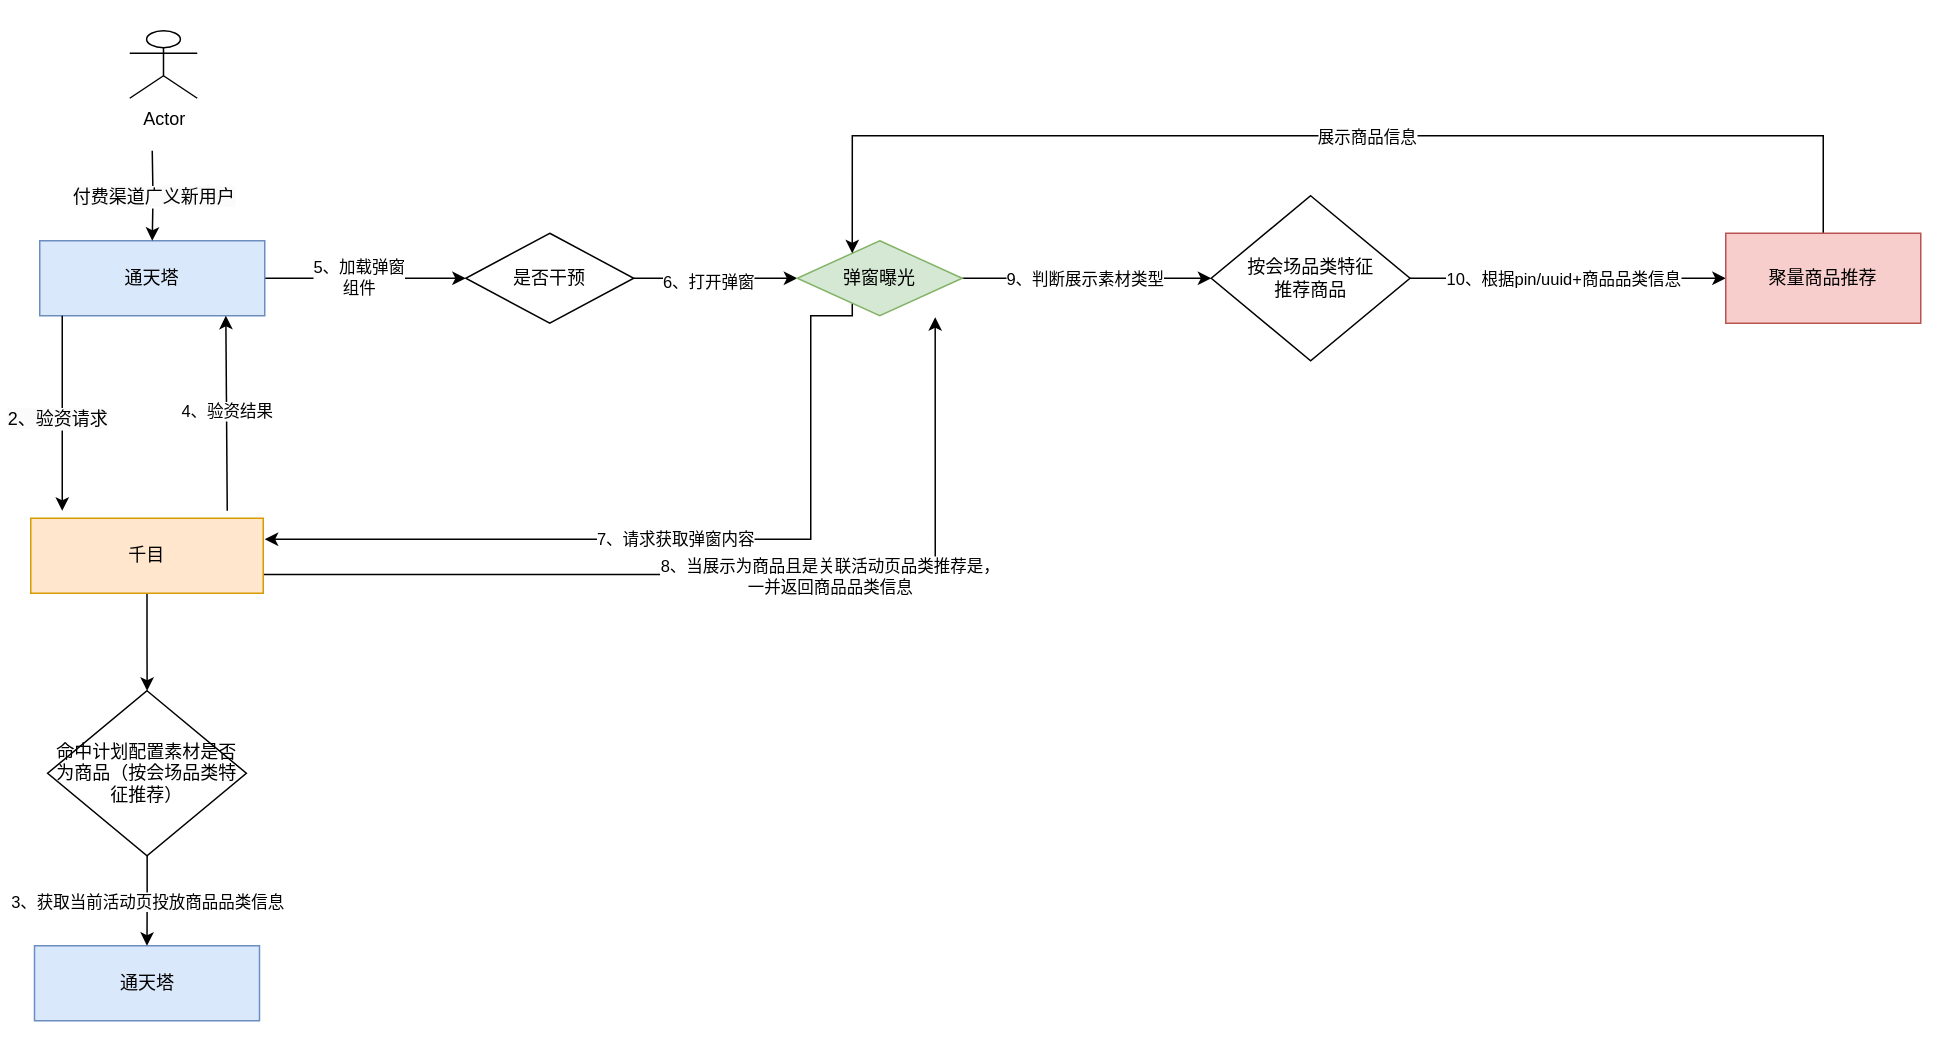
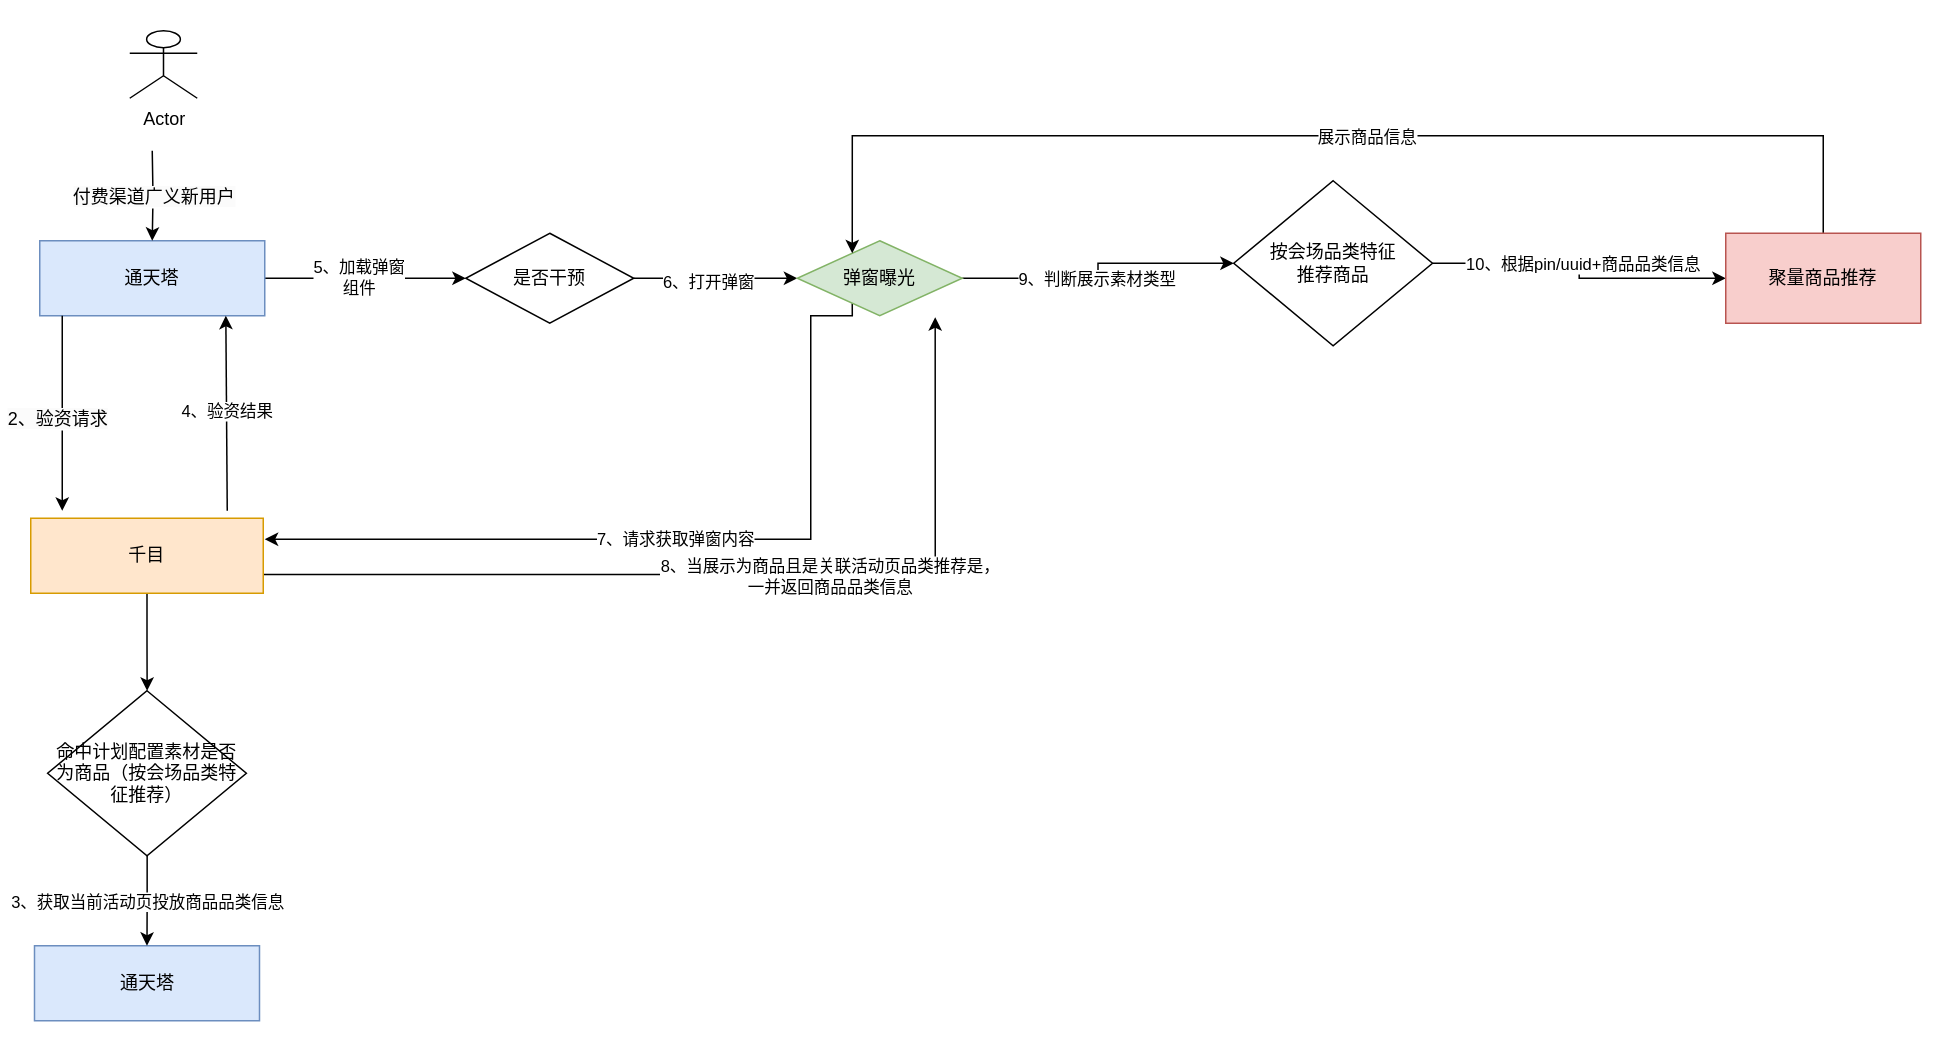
  <mxCell id="0" />
  <mxCell id="1" parent="0" />
  <mxCell id="2" value="5、加载弹窗&lt;br&gt;组件" style="edgeStyle=orthogonalEdgeStyle;rounded=0;orthogonalLoop=1;jettySize=auto;html=1;entryX=0;entryY=0.5;entryDx=0;entryDy=0;" edge="1" parent="1" source="3" target="14"><mxGeometry x="-0.053" relative="1" as="geometry"><mxPoint x="241" y="185" as="targetPoint" /><mxPoint as="offset" /></mxGeometry></mxCell>
  <mxCell id="3" value="通天塔" style="rounded=0;whiteSpace=wrap;html=1;fillColor=#dae8fc;strokeColor=#6c8ebf;" vertex="1" parent="1"><mxGeometry x="26" y="160" width="150" height="50" as="geometry" /></mxCell>
  <mxCell id="4" value="" style="edgeStyle=orthogonalEdgeStyle;rounded=0;orthogonalLoop=1;jettySize=auto;html=1;" edge="1" parent="1" target="3"><mxGeometry relative="1" as="geometry"><mxPoint x="101" y="100" as="sourcePoint" /></mxGeometry></mxCell>
  <mxCell id="5" value="&lt;span style=&quot;font-size: 12px; background-color: rgb(251, 251, 251);&quot;&gt;付费渠道广义新用户&lt;/span&gt;" style="edgeLabel;html=1;align=center;verticalAlign=middle;resizable=0;points=[];" vertex="1" connectable="0" parent="4"><mxGeometry x="-0.64" y="-2" relative="1" as="geometry"><mxPoint x="2" y="19" as="offset" /></mxGeometry></mxCell>
  <mxCell id="6" value="Actor" style="shape=umlActor;verticalLabelPosition=bottom;verticalAlign=top;html=1;outlineConnect=0;" vertex="1" parent="1"><mxGeometry x="86" y="20" width="45" height="45" as="geometry" /></mxCell>
  <mxCell id="7" value="" style="edgeStyle=orthogonalEdgeStyle;rounded=0;orthogonalLoop=1;jettySize=auto;html=1;" edge="1" parent="1" source="10" target="26"><mxGeometry relative="1" as="geometry" /></mxCell>
  <mxCell id="8" style="edgeStyle=orthogonalEdgeStyle;rounded=0;orthogonalLoop=1;jettySize=auto;html=1;exitX=1;exitY=0.75;exitDx=0;exitDy=0;entryX=0.836;entryY=1.02;entryDx=0;entryDy=0;entryPerimeter=0;" edge="1" parent="1" source="10" target="18"><mxGeometry relative="1" as="geometry" /></mxCell>
  <mxCell id="9" value="8、当展示为商品且是关联活动页品类推荐是，&lt;br&gt;一并返回商品品类信息" style="edgeLabel;html=1;align=center;verticalAlign=middle;resizable=0;points=[];" vertex="1" connectable="0" parent="8"><mxGeometry x="0.217" relative="1" as="geometry"><mxPoint y="1" as="offset" /></mxGeometry></mxCell>
  <mxCell id="10" value="千目" style="rounded=0;whiteSpace=wrap;html=1;fillColor=#ffe6cc;strokeColor=#d79b00;" vertex="1" parent="1"><mxGeometry x="20" y="345" width="155" height="50" as="geometry" /></mxCell>
  <mxCell id="11" style="edgeStyle=orthogonalEdgeStyle;rounded=0;orthogonalLoop=1;jettySize=auto;html=1;entryX=0;entryY=0.5;entryDx=0;entryDy=0;" edge="1" parent="1" source="14" target="18"><mxGeometry relative="1" as="geometry" /></mxCell>
  <mxCell id="12" value="4、" style="edgeLabel;html=1;align=center;verticalAlign=middle;resizable=0;points=[];" vertex="1" connectable="0" parent="11"><mxGeometry y="4" relative="1" as="geometry"><mxPoint x="-7" y="4" as="offset" /></mxGeometry></mxCell>
  <mxCell id="13" value="6、打开弹窗" style="edgeLabel;html=1;align=center;verticalAlign=middle;resizable=0;points=[];" vertex="1" connectable="0" parent="11"><mxGeometry x="0.151" y="-2" relative="1" as="geometry"><mxPoint x="-14" as="offset" /></mxGeometry></mxCell>
  <mxCell id="14" value="是否干预" style="rhombus;whiteSpace=wrap;html=1;" vertex="1" parent="1"><mxGeometry x="310" y="155" width="112" height="60" as="geometry" /></mxCell>
  <mxCell id="15" value="7、请求获取弹窗内容" style="edgeStyle=orthogonalEdgeStyle;rounded=0;orthogonalLoop=1;jettySize=auto;html=1;exitX=0.25;exitY=1;exitDx=0;exitDy=0;" edge="1" parent="1" source="18"><mxGeometry relative="1" as="geometry"><mxPoint x="176" y="359" as="targetPoint" /><Array as="points"><mxPoint x="540" y="210" /><mxPoint x="540" y="359" /></Array><mxPoint x="517" y="199" as="sourcePoint" /></mxGeometry></mxCell>
  <mxCell id="16" style="edgeStyle=orthogonalEdgeStyle;rounded=0;orthogonalLoop=1;jettySize=auto;html=1;exitX=1;exitY=0.5;exitDx=0;exitDy=0;" edge="1" parent="1" source="18" target="29"><mxGeometry relative="1" as="geometry" /></mxCell>
  <mxCell id="17" value="9、判断展示素材类型" style="edgeLabel;html=1;align=center;verticalAlign=middle;resizable=0;points=[];" vertex="1" connectable="0" parent="16"><mxGeometry x="-0.416" y="-1" relative="1" as="geometry"><mxPoint x="33" y="-1" as="offset" /></mxGeometry></mxCell>
  <mxCell id="18" value="弹窗曝光" style="rhombus;whiteSpace=wrap;html=1;fillColor=#d5e8d4;strokeColor=#82b366;" vertex="1" parent="1"><mxGeometry x="531" y="160" width="110" height="50" as="geometry" /></mxCell>
  <mxCell id="19" value="" style="endArrow=classic;html=1;rounded=0;" edge="1" parent="1"><mxGeometry width="50" height="50" relative="1" as="geometry"><mxPoint x="41" y="210" as="sourcePoint" /><mxPoint x="41" y="340" as="targetPoint" /></mxGeometry></mxCell>
  <mxCell id="20" value="&lt;span style=&quot;font-size: 12px; background-color: rgb(251, 251, 251);&quot;&gt;2、验资请求&lt;/span&gt;" style="edgeLabel;html=1;align=center;verticalAlign=middle;resizable=0;points=[];" vertex="1" connectable="0" parent="19"><mxGeometry x="0.046" y="-4" relative="1" as="geometry"><mxPoint as="offset" /></mxGeometry></mxCell>
  <mxCell id="21" value="" style="endArrow=classic;html=1;rounded=0;entryX=0.827;entryY=1;entryDx=0;entryDy=0;entryPerimeter=0;" edge="1" parent="1" target="3"><mxGeometry width="50" height="50" relative="1" as="geometry"><mxPoint x="151" y="340" as="sourcePoint" /><mxPoint x="171" y="250" as="targetPoint" /></mxGeometry></mxCell>
  <mxCell id="22" value="4、验资结果" style="edgeLabel;html=1;align=center;verticalAlign=middle;resizable=0;points=[];" vertex="1" connectable="0" parent="21"><mxGeometry x="0.031" relative="1" as="geometry"><mxPoint as="offset" /></mxGeometry></mxCell>
  <mxCell id="23" value="通天塔" style="rounded=0;whiteSpace=wrap;html=1;fillColor=#dae8fc;strokeColor=#6c8ebf;" vertex="1" parent="1"><mxGeometry x="22.5" y="630" width="150" height="50" as="geometry" /></mxCell>
  <mxCell id="24" value="" style="edgeStyle=orthogonalEdgeStyle;rounded=0;orthogonalLoop=1;jettySize=auto;html=1;" edge="1" parent="1" source="26" target="23"><mxGeometry relative="1" as="geometry" /></mxCell>
  <mxCell id="25" value="3、获取当前活动页投放商品品类信息" style="edgeLabel;html=1;align=center;verticalAlign=middle;resizable=0;points=[];" vertex="1" connectable="0" parent="24"><mxGeometry x="-0.468" y="-3" relative="1" as="geometry"><mxPoint x="3" y="14" as="offset" /></mxGeometry></mxCell>
  <mxCell id="26" value="命中计划配置素材是否为商品（按会场品类特征推荐）" style="strokeWidth=1;html=1;shape=mxgraph.flowchart.decision;whiteSpace=wrap;" vertex="1" parent="1"><mxGeometry x="31.25" y="460" width="132.5" height="110" as="geometry" /></mxCell>
  <mxCell id="27" value="" style="edgeStyle=orthogonalEdgeStyle;rounded=0;orthogonalLoop=1;jettySize=auto;html=1;" edge="1" parent="1" source="29" target="32"><mxGeometry relative="1" as="geometry" /></mxCell>
  <mxCell id="28" value="10、根据pin/uuid+商品品类信息" style="edgeLabel;html=1;align=center;verticalAlign=middle;resizable=0;points=[];" vertex="1" connectable="0" parent="27"><mxGeometry x="-0.52" relative="1" as="geometry"><mxPoint x="51" as="offset" /></mxGeometry></mxCell>
- <mxCell id="29" value="按会场品类特征&lt;br&gt;推荐商品" style="strokeWidth=1;html=1;shape=mxgraph.flowchart.decision;whiteSpace=wrap;" vertex="1" parent="1"><mxGeometry x="807" y="130" width="132.5" height="110" as="geometry" /></mxCell>
+ <mxCell id="29" value="按会场品类特征&lt;br&gt;推荐商品" style="strokeWidth=1;html=1;shape=mxgraph.flowchart.decision;whiteSpace=wrap;" vertex="1" parent="1"><mxGeometry x="822" y="120" width="132.5" height="110" as="geometry" /></mxCell>
  <mxCell id="30" style="edgeStyle=orthogonalEdgeStyle;rounded=0;orthogonalLoop=1;jettySize=auto;html=1;entryX=0.25;entryY=0;entryDx=0;entryDy=0;exitX=0.5;exitY=0;exitDx=0;exitDy=0;" edge="1" parent="1" source="32" target="18"><mxGeometry relative="1" as="geometry"><Array as="points"><mxPoint x="1201" y="90" /><mxPoint x="559" y="90" /></Array></mxGeometry></mxCell>
  <mxCell id="31" value="展示商品信息" style="edgeLabel;html=1;align=center;verticalAlign=middle;resizable=0;points=[];" vertex="1" connectable="0" parent="30"><mxGeometry x="-0.064" relative="1" as="geometry"><mxPoint as="offset" /></mxGeometry></mxCell>
  <mxCell id="32" value="聚量商品推荐" style="rounded=0;whiteSpace=wrap;html=1;fillColor=#f8cecc;strokeColor=#b85450;" vertex="1" parent="1"><mxGeometry x="1150" y="155" width="130" height="60" as="geometry" /></mxCell>
